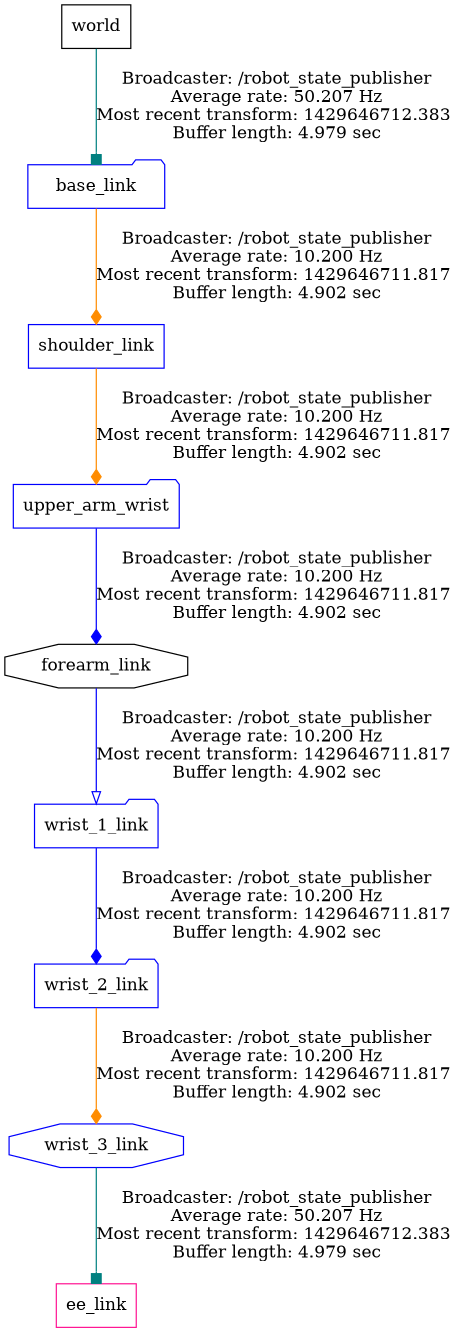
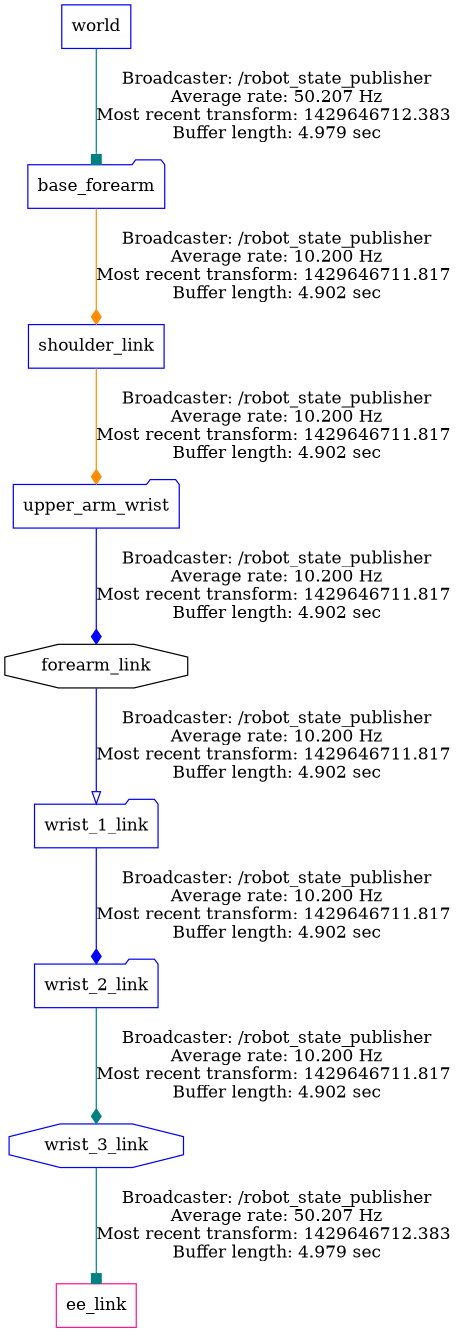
  digraph {
    node [color=blue shape=folder]
    edge [arrowhead=diamond color=teal]
    wrist_3_link [shape=octagon]
    ee_link [color=deeppink shape=box]
    wrist_2_link
-   world [color=black shape=box]
-   base_link
+   world [shape=box]
+   base_link [label=base_forearm]
    shoulder_link [shape=box]
    n7 [label=upper_arm_wrist]
    forearm_link [color=black shape=octagon]
    wrist_1_link
    wrist_3_link -> ee_link [arrowhead=box label="Broadcaster: /robot_state_publisher\nAverage rate: 50.207 Hz\nMost recent transform: 1429646712.383 \nBuffer length: 4.979 sec\n"]
-   wrist_2_link -> wrist_3_link [color=darkorange label="Broadcaster: /robot_state_publisher\nAverage rate: 10.200 Hz\nMost recent transform: 1429646711.817 \nBuffer length: 4.902 sec\n"]
+   wrist_2_link -> wrist_3_link [label="Broadcaster: /robot_state_publisher\nAverage rate: 10.200 Hz\nMost recent transform: 1429646711.817 \nBuffer length: 4.902 sec\n"]
    world -> base_link [arrowhead=box label="Broadcaster: /robot_state_publisher\nAverage rate: 50.207 Hz\nMost recent transform: 1429646712.383 \nBuffer length: 4.979 sec\n"]
    base_link -> shoulder_link [color=darkorange label="Broadcaster: /robot_state_publisher\nAverage rate: 10.200 Hz\nMost recent transform: 1429646711.817 \nBuffer length: 4.902 sec\n"]
    shoulder_link -> n7 [color=darkorange label="Broadcaster: /robot_state_publisher\nAverage rate: 10.200 Hz\nMost recent transform: 1429646711.817 \nBuffer length: 4.902 sec\n"]
    n7 -> forearm_link [color=blue label="Broadcaster: /robot_state_publisher\nAverage rate: 10.200 Hz\nMost recent transform: 1429646711.817 \nBuffer length: 4.902 sec\n"]
    forearm_link -> wrist_1_link [arrowhead=onormal color=blue label="Broadcaster: /robot_state_publisher\nAverage rate: 10.200 Hz\nMost recent transform: 1429646711.817 \nBuffer length: 4.902 sec\n"]
    wrist_1_link -> wrist_2_link [color=blue label="Broadcaster: /robot_state_publisher\nAverage rate: 10.200 Hz\nMost recent transform: 1429646711.817 \nBuffer length: 4.902 sec\n"]
  }
